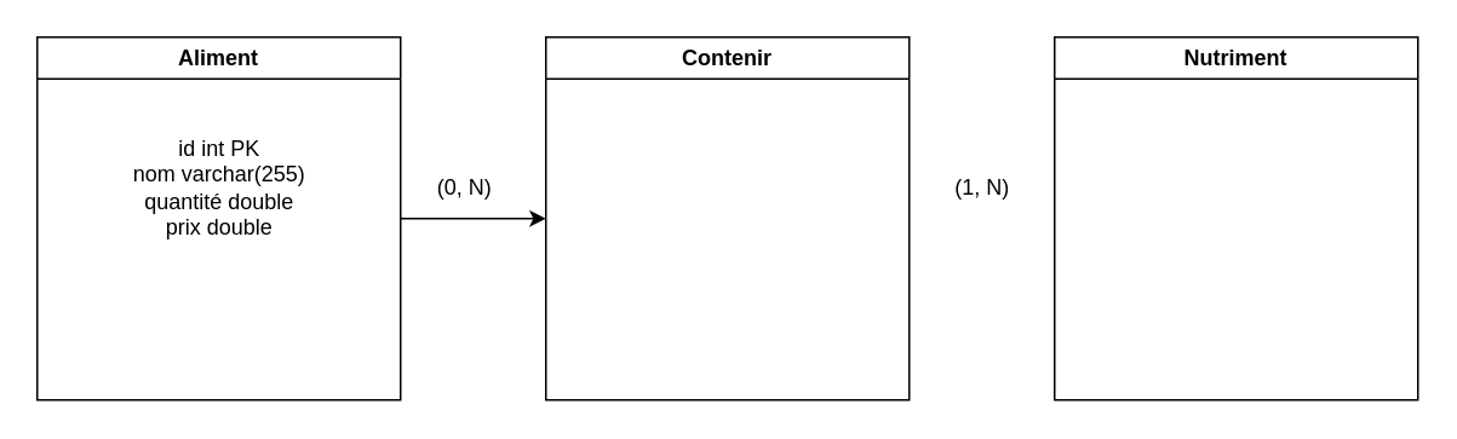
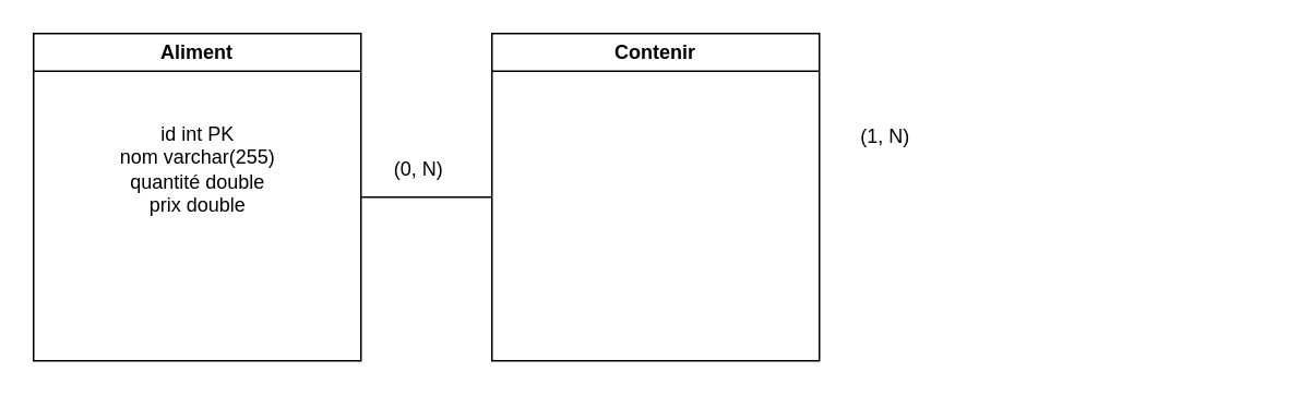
  <mxCell id="0" />
  <mxCell id="1" parent="0" />
- <mxCell id="2" value="" style="edgeStyle=none;html=1;" edge="1" parent="1" source="3" target="6"><mxGeometry relative="1" as="geometry" /></mxCell>
+ <mxCell id="2" value="" style="edgeStyle=none;html=1;endArrow=none;" edge="1" parent="1" source="3" target="6"><mxGeometry relative="1" as="geometry" /></mxCell>
  <mxCell id="3" value="Aliment" style="swimlane;whiteSpace=wrap;html=1;" parent="1" vertex="1"><mxGeometry x="20" y="20" width="200" height="200" as="geometry" /></mxCell>
  <mxCell id="4" value="id int PK&lt;div&gt;nom varchar(255)&lt;/div&gt;&lt;div&gt;quantité double&lt;/div&gt;&lt;div&gt;prix double&lt;/div&gt;" style="text;html=1;align=center;verticalAlign=middle;resizable=0;points=[];autosize=1;strokeColor=none;fillColor=none;" parent="3" vertex="1"><mxGeometry x="40" y="48" width="120" height="70" as="geometry" /></mxCell>
- <mxCell id="5" value="Nutriment" style="swimlane;whiteSpace=wrap;html=1;" parent="1" vertex="1"><mxGeometry x="580" y="20" width="200" height="200" as="geometry" /></mxCell>
  <mxCell id="6" value="Contenir" style="swimlane;whiteSpace=wrap;html=1;" vertex="1" parent="1"><mxGeometry x="300" y="20" width="200" height="200" as="geometry" /></mxCell>
  <mxCell id="7" value="(0, N)" style="text;html=1;align=center;verticalAlign=middle;resizable=0;points=[];autosize=1;strokeColor=none;fillColor=none;" vertex="1" parent="1"><mxGeometry x="230" y="88" width="50" height="30" as="geometry" /></mxCell>
- <mxCell id="8" value="(1, N)" style="text;html=1;align=center;verticalAlign=middle;resizable=0;points=[];autosize=1;strokeColor=none;fillColor=none;" vertex="1" parent="1"><mxGeometry x="515" y="88" width="50" height="30" as="geometry" /></mxCell>
+ <mxCell id="8" value="(1, N)" style="text;html=1;align=center;verticalAlign=middle;resizable=0;points=[];autosize=1;strokeColor=none;fillColor=none;" vertex="1" parent="1"><mxGeometry x="515" y="68" width="50" height="30" as="geometry" /></mxCell>
